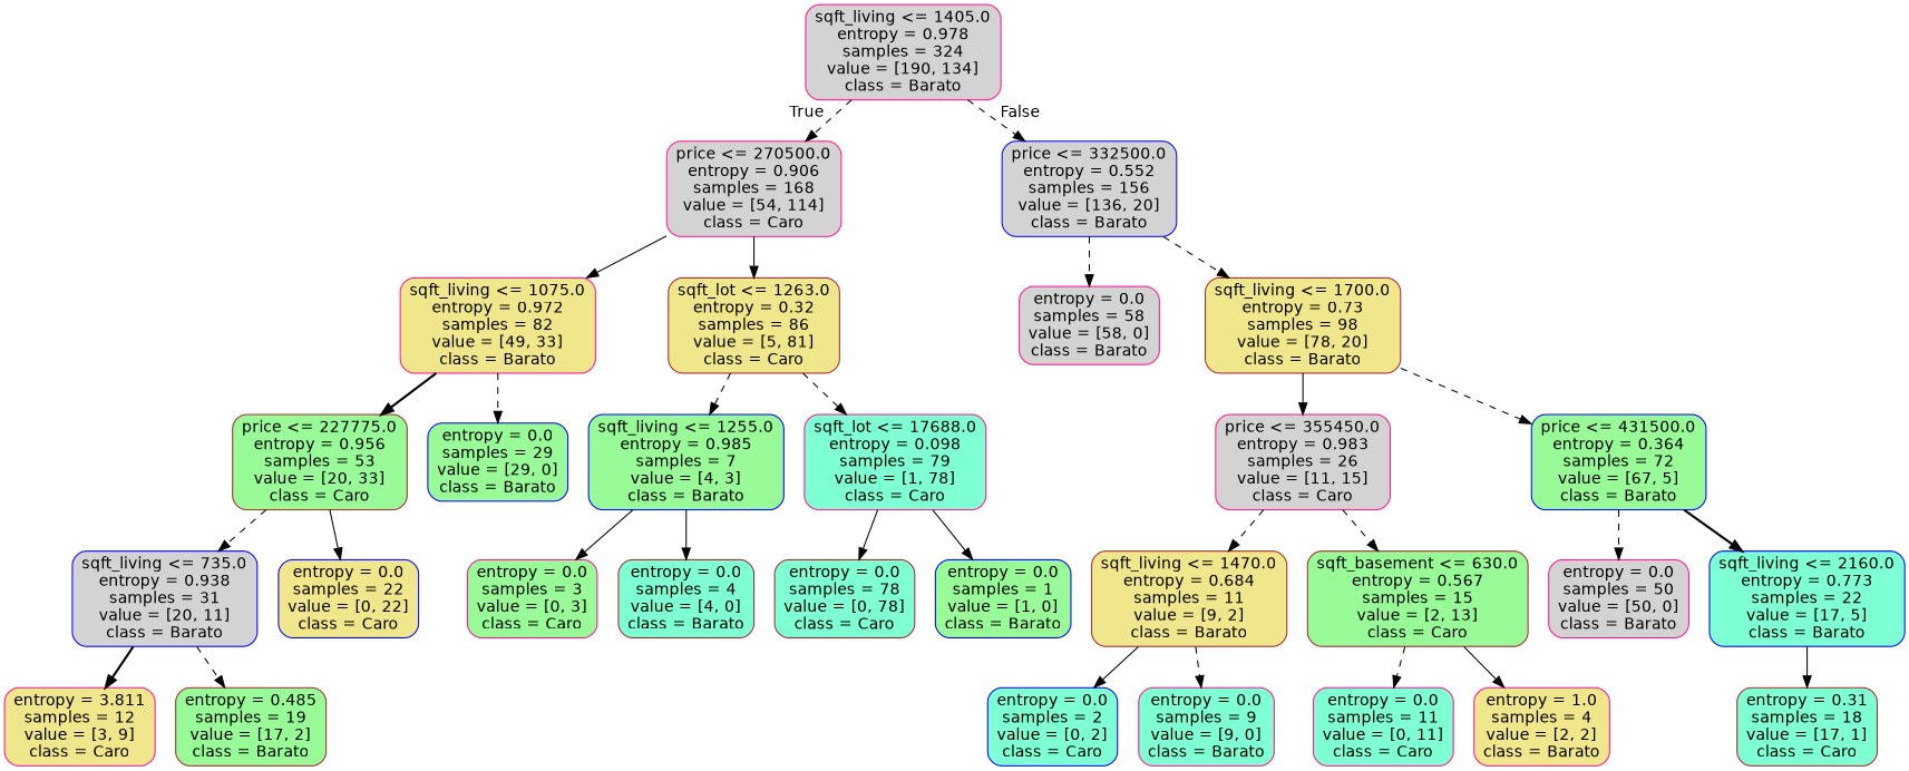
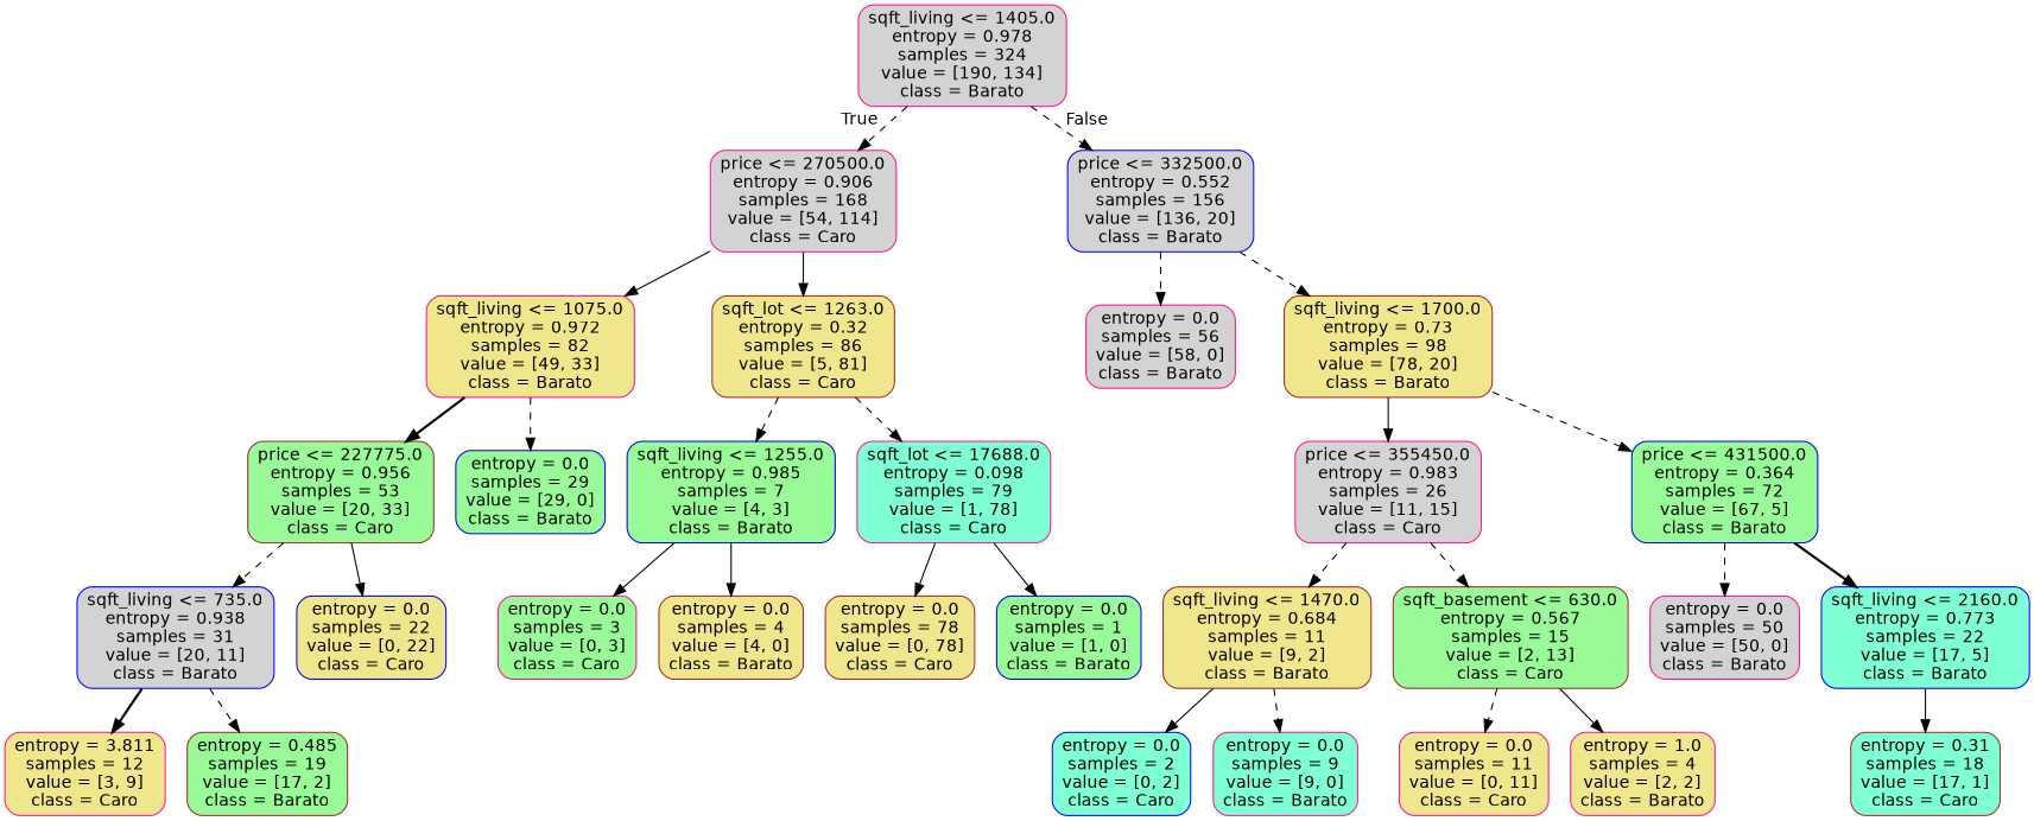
  digraph {
    node [color=deeppink fillcolor=khaki fontname=helvetica shape=box style="filled, rounded"]
    edge [fontname=helvetica style=dashed]
    n1 [fillcolor=lightgrey label="sqft_living <= 1405.0\nentropy = 0.978\nsamples = 324\nvalue = [190, 134]\nclass = Barato"]
    n2 [fillcolor=lightgrey label="price <= 270500.0\nentropy = 0.906\nsamples = 168\nvalue = [54, 114]\nclass = Caro"]
    n3 [color=blue fillcolor=lightgrey label="price <= 332500.0\nentropy = 0.552\nsamples = 156\nvalue = [136, 20]\nclass = Barato"]
    n4 [label="sqft_living <= 1075.0\nentropy = 0.972\nsamples = 82\nvalue = [49, 33]\nclass = Barato"]
    n5 [color=brown label="sqft_lot <= 1263.0\nentropy = 0.32\nsamples = 86\nvalue = [5, 81]\nclass = Caro"]
-   n6 [fillcolor=lightgrey label="entropy = 0.0\nsamples = 58\nvalue = [58, 0]\nclass = Barato"]
+   n6 [fillcolor=lightgrey label="entropy = 0.0\nsamples = 56\nvalue = [58, 0]\nclass = Barato"]
    n7 [color=brown label="sqft_living <= 1700.0\nentropy = 0.73\nsamples = 98\nvalue = [78, 20]\nclass = Barato"]
    n8 [color=brown fillcolor=palegreen label="price <= 227775.0\nentropy = 0.956\nsamples = 53\nvalue = [20, 33]\nclass = Caro"]
    n9 [color=blue fillcolor=palegreen label="entropy = 0.0\nsamples = 29\nvalue = [29, 0]\nclass = Barato"]
    n10 [color=blue fillcolor=palegreen label="sqft_living <= 1255.0\nentropy = 0.985\nsamples = 7\nvalue = [4, 3]\nclass = Barato"]
    n11 [fillcolor=aquamarine label="sqft_lot <= 17688.0\nentropy = 0.098\nsamples = 79\nvalue = [1, 78]\nclass = Caro"]
    n12 [color=blue fillcolor=lightgrey label="sqft_living <= 735.0\nentropy = 0.938\nsamples = 31\nvalue = [20, 11]\nclass = Barato"]
    n13 [color=blue label="entropy = 0.0\nsamples = 22\nvalue = [0, 22]\nclass = Caro"]
    n14 [label="entropy = 3.811\nsamples = 12\nvalue = [3, 9]\nclass = Caro"]
    n15 [color=brown fillcolor=palegreen label="entropy = 0.485\nsamples = 19\nvalue = [17, 2]\nclass = Barato"]
    n16 [fillcolor=palegreen label="entropy = 0.0\nsamples = 3\nvalue = [0, 3]\nclass = Caro"]
-   n17 [color=brown fillcolor=aquamarine label="entropy = 0.0\nsamples = 4\nvalue = [4, 0]\nclass = Barato"]
-   n18 [color=brown fillcolor=aquamarine label="entropy = 0.0\nsamples = 78\nvalue = [0, 78]\nclass = Caro"]
+   n17 [color=brown label="entropy = 0.0\nsamples = 4\nvalue = [4, 0]\nclass = Barato"]
+   n18 [color=brown label="entropy = 0.0\nsamples = 78\nvalue = [0, 78]\nclass = Caro"]
    n19 [color=blue fillcolor=palegreen label="entropy = 0.0\nsamples = 1\nvalue = [1, 0]\nclass = Barato"]
    n20 [fillcolor=lightgrey label="price <= 355450.0\nentropy = 0.983\nsamples = 26\nvalue = [11, 15]\nclass = Caro"]
    n21 [color=blue fillcolor=palegreen label="price <= 431500.0\nentropy = 0.364\nsamples = 72\nvalue = [67, 5]\nclass = Barato"]
    n22 [color=brown label="sqft_living <= 1470.0\nentropy = 0.684\nsamples = 11\nvalue = [9, 2]\nclass = Barato"]
    n23 [color=brown fillcolor=palegreen label="sqft_basement <= 630.0\nentropy = 0.567\nsamples = 15\nvalue = [2, 13]\nclass = Caro"]
    n24 [fillcolor=lightgrey label="entropy = 0.0\nsamples = 50\nvalue = [50, 0]\nclass = Barato"]
    n25 [color=blue fillcolor=aquamarine label="sqft_living <= 2160.0\nentropy = 0.773\nsamples = 22\nvalue = [17, 5]\nclass = Barato"]
    n26 [color=blue fillcolor=aquamarine label="entropy = 0.0\nsamples = 2\nvalue = [0, 2]\nclass = Caro"]
    n27 [fillcolor=aquamarine label="entropy = 0.0\nsamples = 9\nvalue = [9, 0]\nclass = Barato"]
-   n28 [fillcolor=aquamarine label="entropy = 0.0\nsamples = 11\nvalue = [0, 11]\nclass = Caro"]
+   n28 [label="entropy = 0.0\nsamples = 11\nvalue = [0, 11]\nclass = Caro"]
    n29 [label="entropy = 1.0\nsamples = 4\nvalue = [2, 2]\nclass = Barato"]
    n30 [color=brown fillcolor=aquamarine label="entropy = 0.31\nsamples = 18\nvalue = [17, 1]\nclass = Caro"]
    n1 -> n2 [headlabel=True labelangle=45 labeldistance=2.5]
    n1 -> n3 [headlabel=False labelangle=-45 labeldistance=2.5]
    n2 -> n4 [style=solid]
    n2 -> n5 [style=solid]
    n3 -> n6
    n3 -> n7
    n4 -> n8 [style=bold]
    n4 -> n9
    n5 -> n10
    n5 -> n11
    n7 -> n20 [style=solid]
    n7 -> n21
    n8 -> n12
    n8 -> n13 [style=solid]
    n10 -> n16 [style=solid]
    n10 -> n17 [style=solid]
    n11 -> n18 [style=solid]
    n11 -> n19 [style=solid]
    n12 -> n14 [style=bold]
    n12 -> n15
    n20 -> n22
    n20 -> n23
    n21 -> n24
    n21 -> n25 [style=bold]
    n22 -> n26 [style=solid]
    n22 -> n27
    n23 -> n28
    n23 -> n29 [style=solid]
    n25 -> n30 [style=solid]
  }
